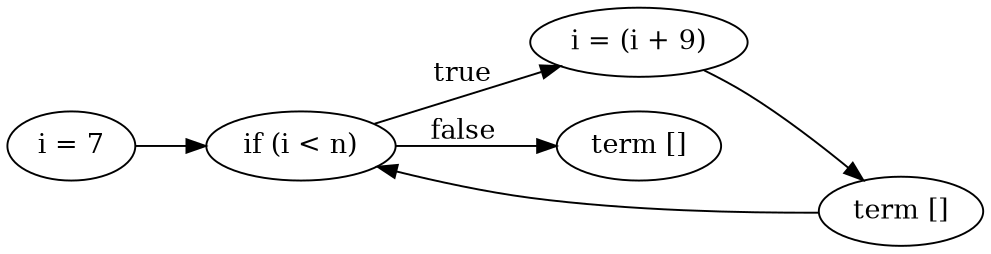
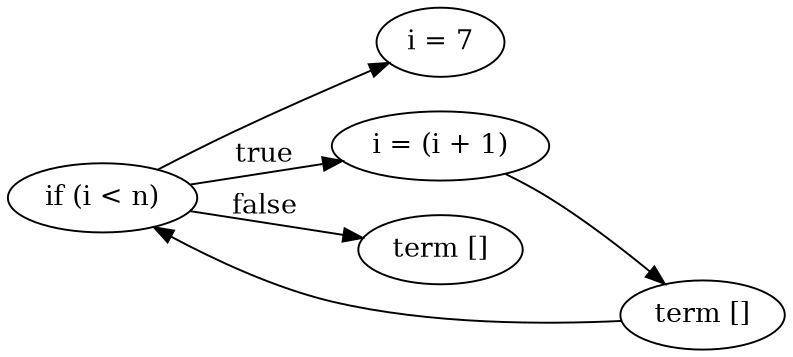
  digraph {
    rankdir=LR
    n1 [label="i = 7"]
    n2 [label="if (i < n)"]
-   n3 [label="i = (i + 9)"]
+   n3 [label="i = (i + 1)"]
    n4 [label="term []"]
    n5 [label="term []"]
-   n1 -> n2
+   n2 -> n1
    n2 -> n3 [label=true]
    n2 -> n4 [label=false]
    n3 -> n5
    n5 -> n2
  }
